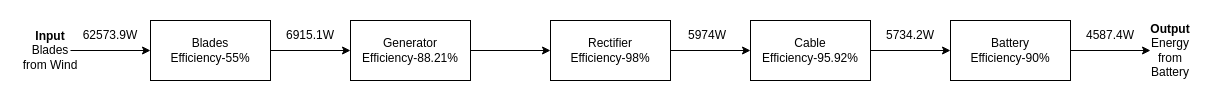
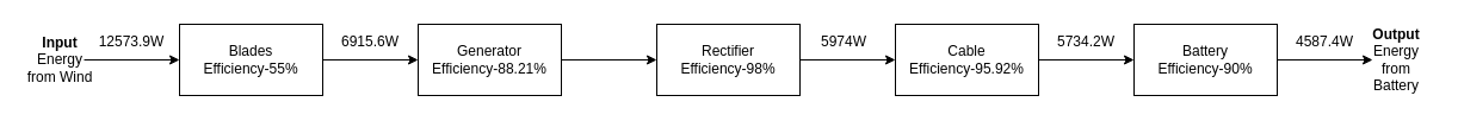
  <mxCell id="0" />
  <mxCell id="1" parent="0" />
  <mxCell id="2" value="" style="rounded=0;whiteSpace=wrap;html=1;" vertex="1" parent="1"><mxGeometry x="150" y="20" width="120" height="60" as="geometry" /></mxCell>
  <mxCell id="3" value="Blades&lt;div&gt;Efficiency-55%&lt;/div&gt;" style="text;html=1;align=center;verticalAlign=middle;whiteSpace=wrap;rounded=0;" vertex="1" parent="1"><mxGeometry x="165" y="35" width="90" height="30" as="geometry" /></mxCell>
  <mxCell id="4" value="" style="endArrow=classic;html=1;rounded=0;entryX=0;entryY=0.5;entryDx=0;entryDy=0;" edge="1" parent="1" target="2"><mxGeometry width="50" height="50" relative="1" as="geometry"><mxPoint x="70" y="50" as="sourcePoint" /><mxPoint x="110" y="50" as="targetPoint" /></mxGeometry></mxCell>
  <mxCell id="5" value="" style="rounded=0;whiteSpace=wrap;html=1;" vertex="1" parent="1"><mxGeometry x="350" y="20" width="120" height="60" as="geometry" /></mxCell>
- <mxCell id="6" value="&lt;b&gt;Input&lt;/b&gt;&lt;div&gt;Blades from Wind&lt;/div&gt;" style="text;html=1;align=center;verticalAlign=middle;whiteSpace=wrap;rounded=0;" vertex="1" parent="1"><mxGeometry x="20" y="35" width="60" height="30" as="geometry" /></mxCell>
+ <mxCell id="6" value="&lt;b&gt;Input&lt;/b&gt;&lt;div&gt;Energy from Wind&lt;/div&gt;" style="text;html=1;align=center;verticalAlign=middle;whiteSpace=wrap;rounded=0;" vertex="1" parent="1"><mxGeometry x="20" y="35" width="60" height="30" as="geometry" /></mxCell>
  <mxCell id="7" value="" style="endArrow=classic;html=1;rounded=0;exitX=1;exitY=0.5;exitDx=0;exitDy=0;entryX=0;entryY=0.5;entryDx=0;entryDy=0;" edge="1" parent="1" source="2" target="5"><mxGeometry width="50" height="50" relative="1" as="geometry"><mxPoint x="610" y="190" as="sourcePoint" /><mxPoint x="660" y="140" as="targetPoint" /></mxGeometry></mxCell>
  <mxCell id="8" value="Generator&lt;div&gt;Efficiency-88.21%&lt;/div&gt;" style="text;html=1;align=center;verticalAlign=middle;whiteSpace=wrap;rounded=0;" vertex="1" parent="1"><mxGeometry x="360" y="35" width="100" height="30" as="geometry" /></mxCell>
  <mxCell id="9" value="" style="rounded=0;whiteSpace=wrap;html=1;" vertex="1" parent="1"><mxGeometry x="550" y="20" width="120" height="60" as="geometry" /></mxCell>
  <mxCell id="10" value="" style="endArrow=classic;html=1;rounded=0;exitX=1;exitY=0.5;exitDx=0;exitDy=0;entryX=0;entryY=0.5;entryDx=0;entryDy=0;" edge="1" parent="1" source="5" target="9"><mxGeometry width="50" height="50" relative="1" as="geometry"><mxPoint x="610" y="190" as="sourcePoint" /><mxPoint x="660" y="140" as="targetPoint" /></mxGeometry></mxCell>
  <mxCell id="11" value="Rectifier&lt;div&gt;Efficiency-98%&lt;/div&gt;" style="text;html=1;align=center;verticalAlign=middle;whiteSpace=wrap;rounded=0;" vertex="1" parent="1"><mxGeometry x="565" y="35" width="90" height="30" as="geometry" /></mxCell>
  <mxCell id="12" value="" style="rounded=0;whiteSpace=wrap;html=1;" vertex="1" parent="1"><mxGeometry x="750" y="20" width="120" height="60" as="geometry" /></mxCell>
  <mxCell id="13" value="Cable&lt;div&gt;Efficiency-95.92%&lt;/div&gt;" style="text;html=1;align=center;verticalAlign=middle;whiteSpace=wrap;rounded=0;" vertex="1" parent="1"><mxGeometry x="760" y="35" width="100" height="30" as="geometry" /></mxCell>
  <mxCell id="14" value="" style="endArrow=classic;html=1;rounded=0;exitX=1;exitY=0.5;exitDx=0;exitDy=0;entryX=0;entryY=0.5;entryDx=0;entryDy=0;" edge="1" parent="1" source="9" target="12"><mxGeometry width="50" height="50" relative="1" as="geometry"><mxPoint x="610" y="190" as="sourcePoint" /><mxPoint x="660" y="140" as="targetPoint" /></mxGeometry></mxCell>
  <mxCell id="15" value="" style="rounded=0;whiteSpace=wrap;html=1;" vertex="1" parent="1"><mxGeometry x="950" y="20" width="120" height="60" as="geometry" /></mxCell>
  <mxCell id="16" value="Battery&lt;div&gt;Efficiency-90%&lt;/div&gt;" style="text;html=1;align=center;verticalAlign=middle;whiteSpace=wrap;rounded=0;" vertex="1" parent="1"><mxGeometry x="965" y="35" width="90" height="30" as="geometry" /></mxCell>
  <mxCell id="17" value="" style="endArrow=classic;html=1;rounded=0;exitX=1;exitY=0.5;exitDx=0;exitDy=0;entryX=0;entryY=0.5;entryDx=0;entryDy=0;" edge="1" parent="1" source="12" target="15"><mxGeometry width="50" height="50" relative="1" as="geometry"><mxPoint x="915" y="200" as="sourcePoint" /><mxPoint x="965" y="150" as="targetPoint" /></mxGeometry></mxCell>
  <mxCell id="18" value="&lt;b&gt;Output&lt;/b&gt;&lt;div&gt;Energy from Battery&lt;/div&gt;" style="text;html=1;align=center;verticalAlign=middle;whiteSpace=wrap;rounded=0;" vertex="1" parent="1"><mxGeometry x="1140" y="35" width="60" height="30" as="geometry" /></mxCell>
  <mxCell id="19" value="" style="endArrow=classic;html=1;rounded=0;exitX=1;exitY=0.5;exitDx=0;exitDy=0;" edge="1" parent="1" source="15"><mxGeometry width="50" height="50" relative="1" as="geometry"><mxPoint x="1130" y="110" as="sourcePoint" /><mxPoint x="1150" y="50" as="targetPoint" /></mxGeometry></mxCell>
- <mxCell id="20" value="62573.9W" style="text;html=1;align=center;verticalAlign=middle;whiteSpace=wrap;rounded=0;" vertex="1" parent="1"><mxGeometry x="80" y="20" width="60" height="30" as="geometry" /></mxCell>
- <mxCell id="21" value="6915.1W" style="text;html=1;align=center;verticalAlign=middle;whiteSpace=wrap;rounded=0;" vertex="1" parent="1"><mxGeometry x="280" y="20" width="60" height="30" as="geometry" /></mxCell>
+ <mxCell id="20" value="12573.9W" style="text;html=1;align=center;verticalAlign=middle;whiteSpace=wrap;rounded=0;" vertex="1" parent="1"><mxGeometry x="80" y="20" width="60" height="30" as="geometry" /></mxCell>
+ <mxCell id="21" value="6915.6W" style="text;html=1;align=center;verticalAlign=middle;whiteSpace=wrap;rounded=0;" vertex="1" parent="1"><mxGeometry x="280" y="20" width="60" height="30" as="geometry" /></mxCell>
  <mxCell id="22" value="5974W" style="text;html=1;align=center;verticalAlign=middle;whiteSpace=wrap;rounded=0;" vertex="1" parent="1"><mxGeometry x="677" y="20" width="60" height="30" as="geometry" /></mxCell>
  <mxCell id="23" value="5734.2W" style="text;html=1;align=center;verticalAlign=middle;whiteSpace=wrap;rounded=0;" vertex="1" parent="1"><mxGeometry x="880" y="20" width="60" height="30" as="geometry" /></mxCell>
  <mxCell id="24" value="4587.4W" style="text;html=1;align=center;verticalAlign=middle;whiteSpace=wrap;rounded=0;" vertex="1" parent="1"><mxGeometry x="1080" y="20" width="60" height="30" as="geometry" /></mxCell>
